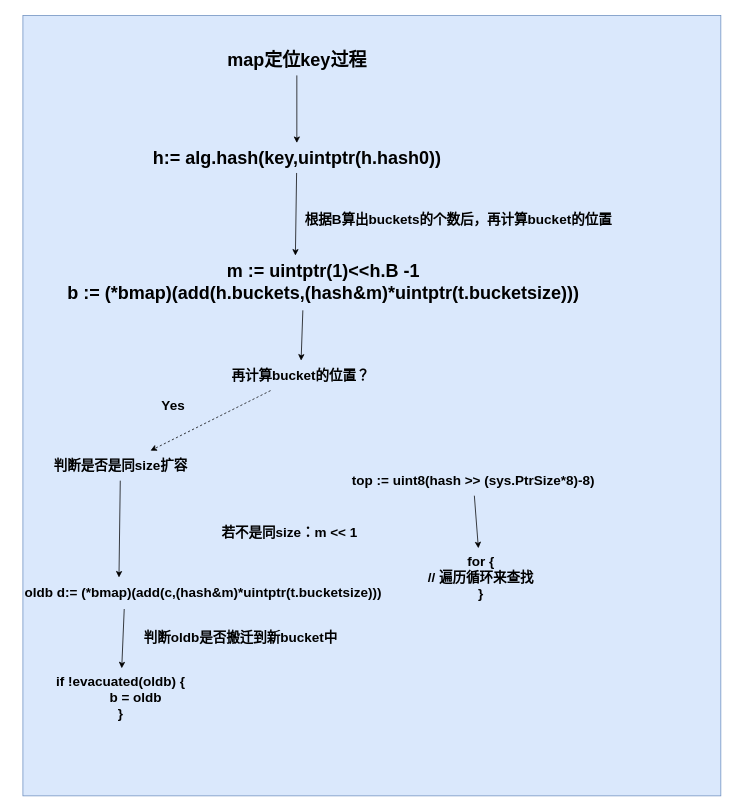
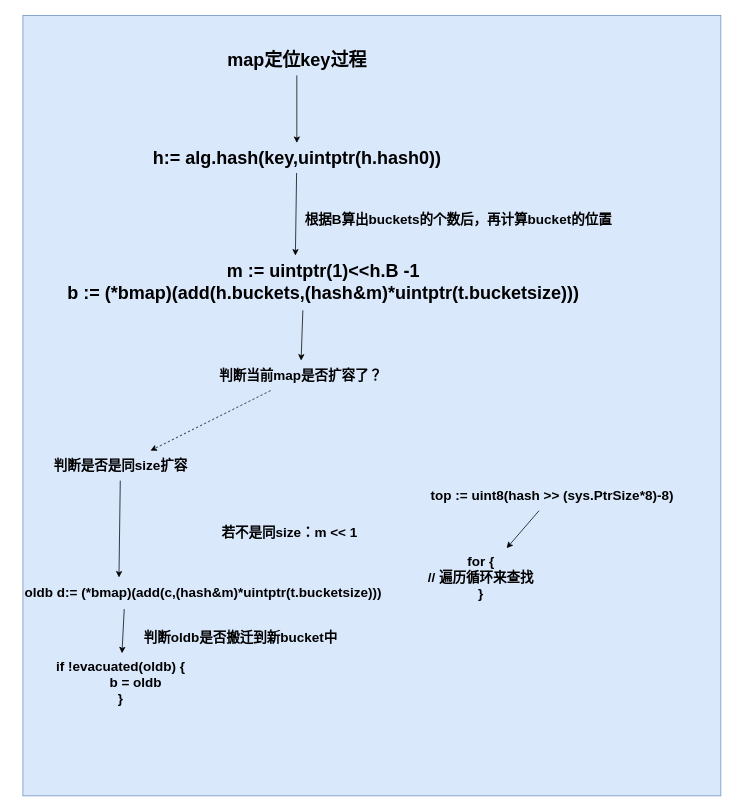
  <mxCell id="0" />
  <mxCell id="1" parent="0" />
  <mxCell id="2" value="" style="rounded=0;whiteSpace=wrap;html=1;fontSize=18;fillColor=#dae8fc;strokeColor=#6c8ebf;" vertex="1" parent="1"><mxGeometry y="20" width="930" height="1040" as="geometry" x="30" /></mxCell>
  <mxCell id="3" style="edgeStyle=orthogonalEdgeStyle;rounded=0;orthogonalLoop=1;jettySize=auto;html=1;fontSize=24;" edge="1" parent="1" source="4" target="6"><mxGeometry relative="1" as="geometry" /></mxCell>
  <mxCell id="4" value="&lt;b&gt;&lt;font style=&quot;font-size: 24px;&quot;&gt;map定位key过程&lt;/font&gt;&lt;/b&gt;" style="text;html=1;resizable=0;autosize=1;align=center;verticalAlign=middle;points=[];fillColor=none;strokeColor=none;rounded=0;" vertex="1" parent="1"><mxGeometry x="290" y="60" width="210" height="40" as="geometry" /></mxCell>
  <mxCell id="5" style="rounded=0;orthogonalLoop=1;jettySize=auto;html=1;entryX=0.448;entryY=0;entryDx=0;entryDy=0;entryPerimeter=0;fontSize=24;" edge="1" parent="1" source="6" target="8"><mxGeometry relative="1" as="geometry" /></mxCell>
  <mxCell id="6" value="&lt;b&gt;h:= alg.hash(key,uintptr(h.hash0))&lt;/b&gt;" style="text;html=1;resizable=0;autosize=1;align=center;verticalAlign=middle;points=[];fillColor=none;strokeColor=none;rounded=0;fontSize=24;" vertex="1" parent="1"><mxGeometry x="190" y="190" width="410" height="40" as="geometry" /></mxCell>
  <mxCell id="7" style="edgeStyle=none;rounded=0;orthogonalLoop=1;jettySize=auto;html=1;fontSize=18;exitX=0.462;exitY=1.043;exitDx=0;exitDy=0;exitPerimeter=0;" edge="1" parent="1" source="8" target="11"><mxGeometry relative="1" as="geometry" /></mxCell>
  <mxCell id="8" value="&lt;b&gt;m := uintptr(1)&amp;lt;&amp;lt;h.B -1&lt;br&gt;b := (*bmap)(add(h.buckets,(hash&amp;amp;m)*uintptr(t.bucketsize)))&lt;/b&gt;" style="text;html=1;resizable=0;autosize=1;align=center;verticalAlign=middle;points=[];fillColor=none;strokeColor=none;rounded=0;fontSize=24;" vertex="1" parent="1"><mxGeometry x="75" y="340" width="710" height="70" as="geometry" /></mxCell>
  <mxCell id="9" value="&lt;font style=&quot;font-size: 18px;&quot;&gt;&lt;b&gt;根据B算出buckets的个数后，再计算bucket的位置&lt;/b&gt;&lt;/font&gt;" style="text;html=1;resizable=0;autosize=1;align=center;verticalAlign=middle;points=[];fillColor=none;strokeColor=none;rounded=0;fontSize=24;" vertex="1" parent="1"><mxGeometry x="395" y="270" width="430" height="40" as="geometry" /></mxCell>
  <mxCell id="10" style="edgeStyle=none;rounded=0;orthogonalLoop=1;jettySize=auto;html=1;fontSize=18;dashed=1;" edge="1" parent="1" source="11" target="13"><mxGeometry relative="1" as="geometry" /></mxCell>
- <mxCell id="11" value="&lt;b&gt;再计算bucket的位置？&lt;/b&gt;" style="text;html=1;resizable=0;autosize=1;align=center;verticalAlign=middle;points=[];fillColor=none;strokeColor=none;rounded=0;fontSize=18;" vertex="1" parent="1"><mxGeometry x="280" y="480" width="240" height="40" as="geometry" /></mxCell>
+ <mxCell id="11" value="&lt;b&gt;判断当前map是否扩容了？&lt;/b&gt;" style="text;html=1;resizable=0;autosize=1;align=center;verticalAlign=middle;points=[];fillColor=none;strokeColor=none;rounded=0;fontSize=18;" vertex="1" parent="1"><mxGeometry x="280" y="480" width="240" height="40" as="geometry" /></mxCell>
  <mxCell id="12" style="edgeStyle=none;rounded=0;orthogonalLoop=1;jettySize=auto;html=1;fontSize=18;entryX=0.276;entryY=-0.025;entryDx=0;entryDy=0;entryPerimeter=0;" edge="1" parent="1" source="13" target="19"><mxGeometry relative="1" as="geometry" /></mxCell>
  <mxCell id="13" value="&lt;b&gt;判断是否是同size扩容&lt;/b&gt;" style="text;html=1;resizable=0;autosize=1;align=center;verticalAlign=middle;points=[];fillColor=none;strokeColor=none;rounded=0;fontSize=18;" vertex="1" parent="1"><mxGeometry x="60" y="600" width="200" height="40" as="geometry" /></mxCell>
  <mxCell id="14" style="edgeStyle=none;rounded=0;orthogonalLoop=1;jettySize=auto;html=1;fontSize=18;" edge="1" parent="1" source="15" target="17"><mxGeometry relative="1" as="geometry" /></mxCell>
- <mxCell id="15" value="&lt;b&gt;top := uint8(hash &amp;gt;&amp;gt; (sys.PtrSize*8)-8)&lt;/b&gt;" style="text;html=1;resizable=0;autosize=1;align=center;verticalAlign=middle;points=[];fillColor=none;strokeColor=none;rounded=0;fontSize=18;" vertex="1" parent="1"><mxGeometry x="455" y="620" width="350" height="40" as="geometry" /></mxCell>
- <mxCell id="16" value="&lt;b&gt;Yes&lt;/b&gt;" style="text;html=1;resizable=0;autosize=1;align=center;verticalAlign=middle;points=[];fillColor=none;strokeColor=none;rounded=0;fontSize=18;" vertex="1" parent="1"><mxGeometry x="205" y="520" width="50" height="40" as="geometry" /></mxCell>
+ <mxCell id="15" value="&lt;b&gt;top := uint8(hash &amp;gt;&amp;gt; (sys.PtrSize*8)-8)&lt;/b&gt;" style="text;html=1;resizable=0;autosize=1;align=center;verticalAlign=middle;points=[];fillColor=none;strokeColor=none;rounded=0;fontSize=18;" vertex="1" parent="1"><mxGeometry x="560" y="640" width="350" height="40" as="geometry" /></mxCell>
  <mxCell id="17" value="&lt;b&gt;for {&lt;br&gt;// 遍历循环来查找&lt;br&gt;}&lt;/b&gt;" style="text;html=1;resizable=0;autosize=1;align=center;verticalAlign=middle;points=[];fillColor=none;strokeColor=none;rounded=0;fontSize=18;" vertex="1" parent="1"><mxGeometry x="560" y="730" width="160" height="80" as="geometry" /></mxCell>
  <mxCell id="18" style="edgeStyle=none;rounded=0;orthogonalLoop=1;jettySize=auto;html=1;fontSize=18;exitX=0.29;exitY=1.025;exitDx=0;exitDy=0;exitPerimeter=0;" edge="1" parent="1" source="19" target="21"><mxGeometry relative="1" as="geometry" /></mxCell>
  <mxCell id="19" value="&lt;b&gt;oldb d:= (*bmap)(add(c,(hash&amp;amp;m)*uintptr(t.bucketsize)))&lt;/b&gt;" style="text;html=1;resizable=0;autosize=1;align=center;verticalAlign=middle;points=[];fillColor=none;strokeColor=none;rounded=0;fontSize=18;" vertex="1" parent="1"><mxGeometry x="20" y="770" width="500" height="40" as="geometry" /></mxCell>
  <mxCell id="20" value="&lt;b&gt;若不是同size：m &amp;lt;&amp;lt; 1&lt;/b&gt;" style="text;html=1;resizable=0;autosize=1;align=center;verticalAlign=middle;points=[];fillColor=none;strokeColor=none;rounded=0;fontSize=18;" vertex="1" parent="1"><mxGeometry x="285" y="690" width="200" height="40" as="geometry" /></mxCell>
- <mxCell id="21" value="&lt;b&gt;if !evacuated(oldb) {&lt;br&gt;&lt;span style=&quot;white-space: pre;&quot;&gt;&#09;&lt;/span&gt;b = oldb&lt;br&gt;}&lt;/b&gt;" style="text;html=1;resizable=0;autosize=1;align=center;verticalAlign=middle;points=[];fillColor=none;strokeColor=none;rounded=0;fontSize=18;" vertex="1" parent="1"><mxGeometry x="60" y="890" width="200" height="80" as="geometry" /></mxCell>
+ <mxCell id="21" value="&lt;b&gt;if !evacuated(oldb) {&lt;br&gt;&lt;span style=&quot;white-space: pre;&quot;&gt;&#09;&lt;/span&gt;b = oldb&lt;br&gt;}&lt;/b&gt;" style="text;html=1;resizable=0;autosize=1;align=center;verticalAlign=middle;points=[];fillColor=none;strokeColor=none;rounded=0;fontSize=18;" vertex="1" parent="1"><mxGeometry x="60" y="870" width="200" height="80" as="geometry" /></mxCell>
  <mxCell id="22" value="&lt;b&gt;判断oldb是否搬迁到新bucket中&lt;/b&gt;" style="text;html=1;resizable=0;autosize=1;align=center;verticalAlign=middle;points=[];fillColor=none;strokeColor=none;rounded=0;fontSize=18;" vertex="1" parent="1"><mxGeometry x="180" y="830" width="280" height="40" as="geometry" /></mxCell>
